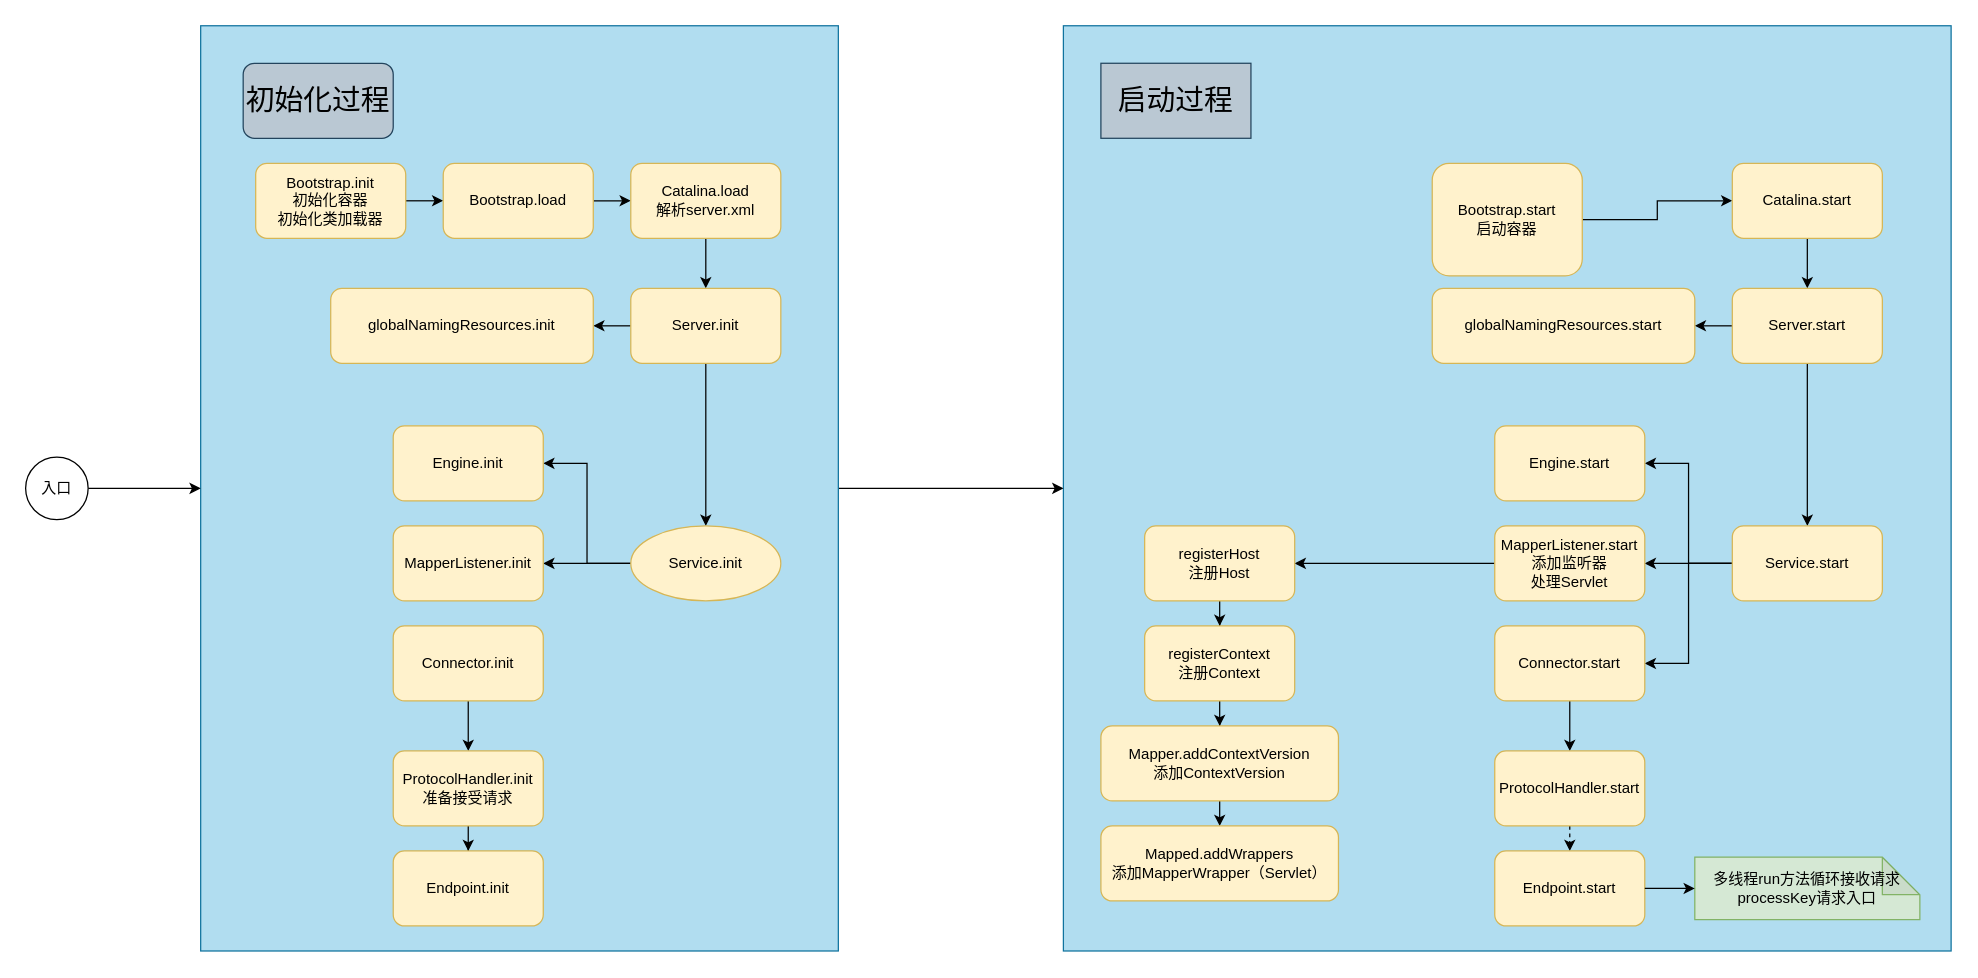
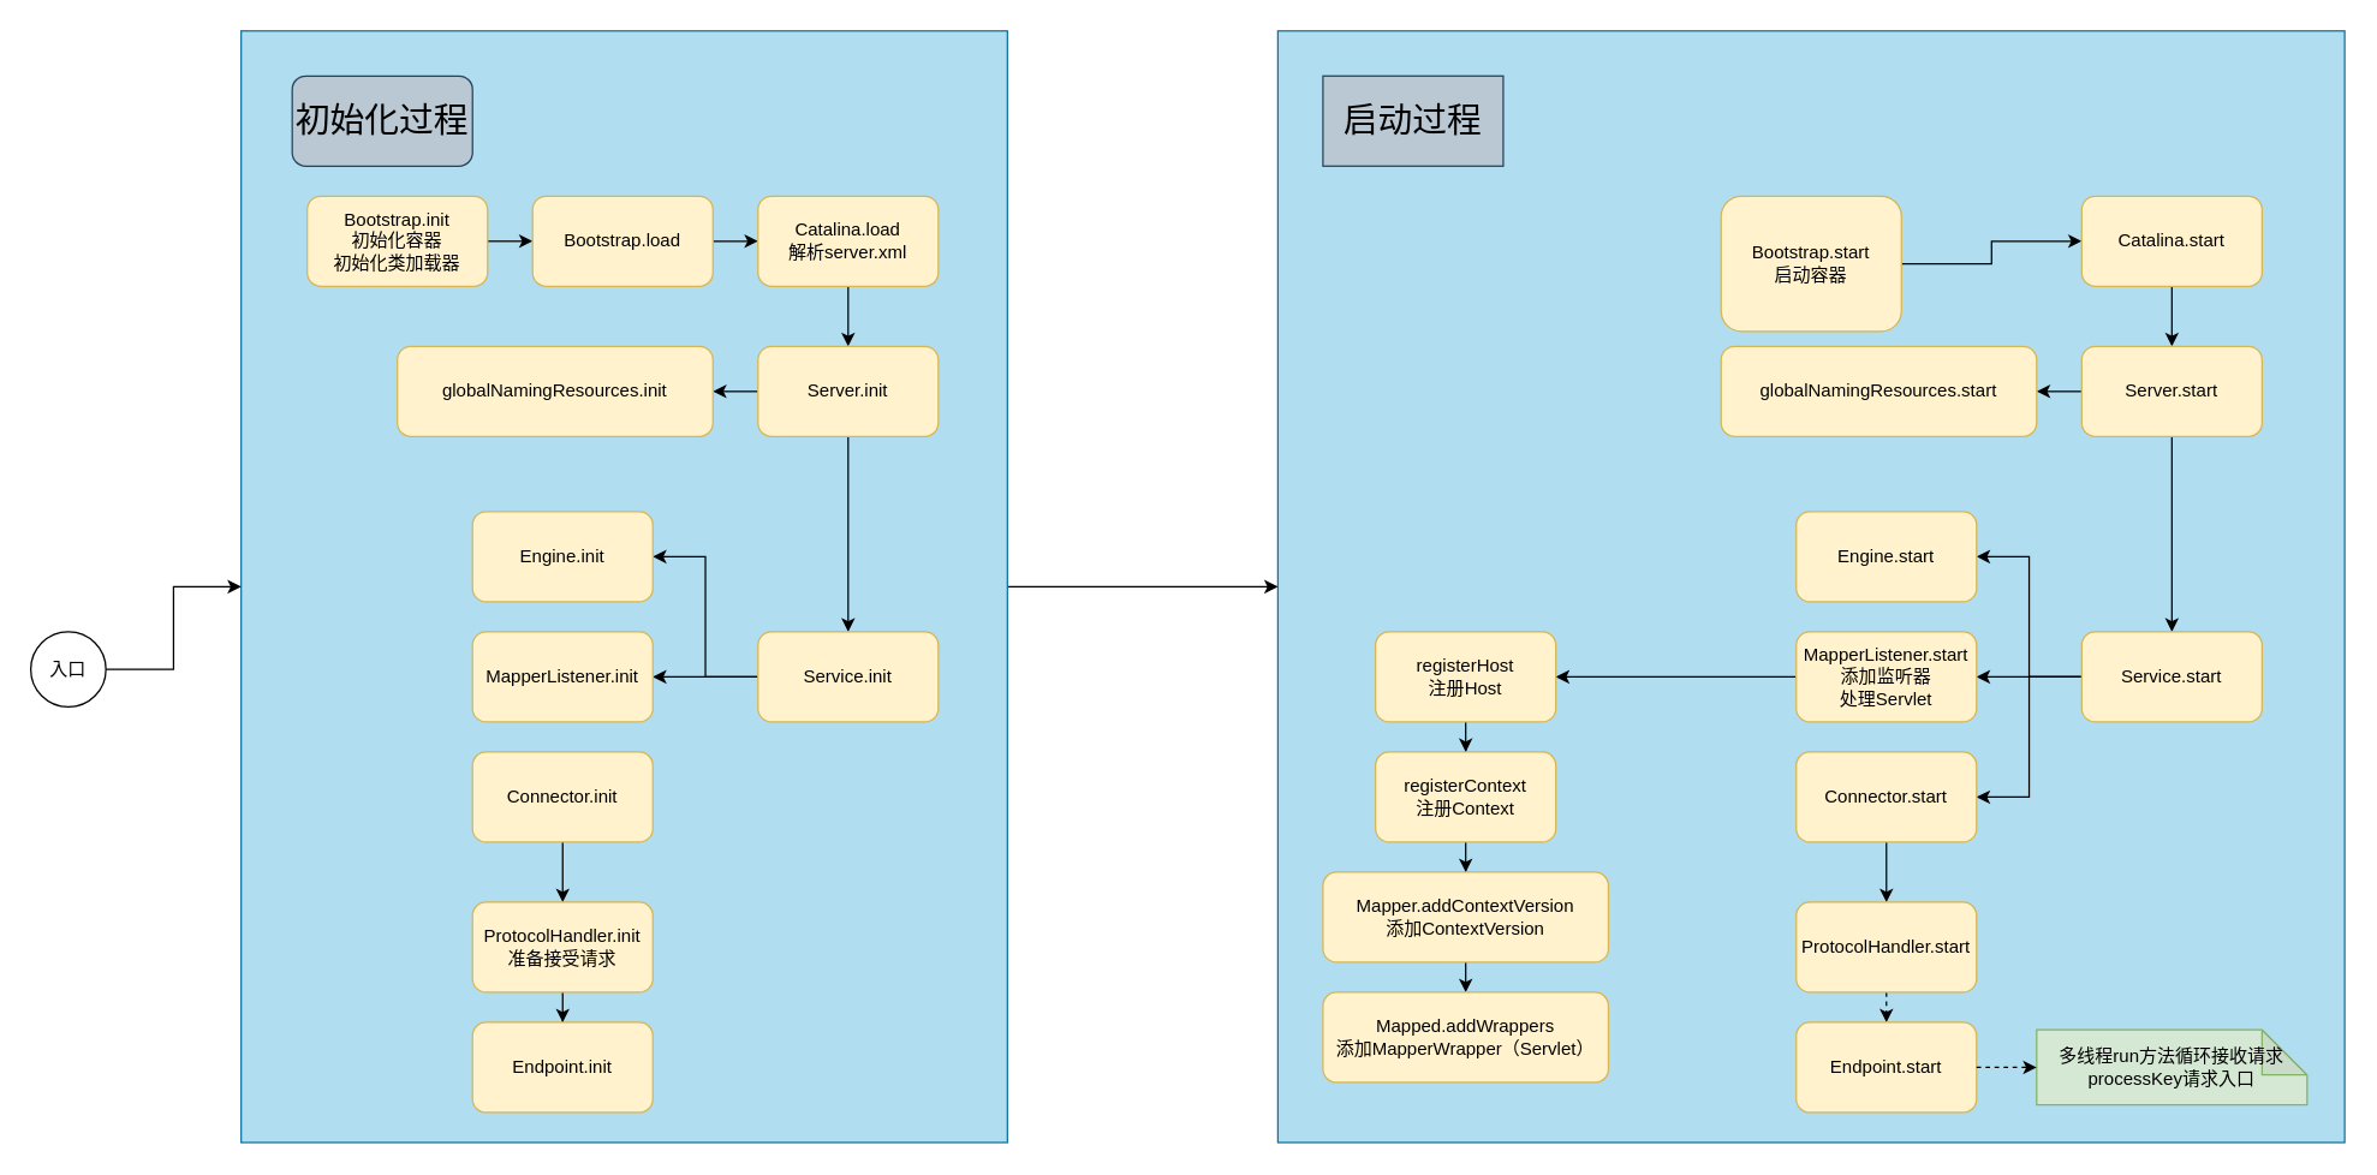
  <mxCell id="0" />
  <mxCell id="1" parent="0" />
  <mxCell id="2" value="" style="rounded=0;whiteSpace=wrap;html=1;fillColor=#b1ddf0;strokeColor=#10739e;" vertex="1" parent="1"><mxGeometry x="850" y="20" width="710" height="740" as="geometry" /></mxCell>
  <mxCell id="3" style="edgeStyle=orthogonalEdgeStyle;rounded=0;orthogonalLoop=1;jettySize=auto;html=1;exitX=1;exitY=0.5;exitDx=0;exitDy=0;" edge="1" parent="1" source="4" target="2"><mxGeometry relative="1" as="geometry" /></mxCell>
  <mxCell id="4" value="" style="rounded=0;whiteSpace=wrap;html=1;fillColor=#b1ddf0;strokeColor=#10739e;" vertex="1" parent="1"><mxGeometry x="160" y="20" width="510" height="740" as="geometry" /></mxCell>
  <mxCell id="5" style="edgeStyle=orthogonalEdgeStyle;rounded=0;orthogonalLoop=1;jettySize=auto;html=1;exitX=1;exitY=0.5;exitDx=0;exitDy=0;entryX=0;entryY=0.5;entryDx=0;entryDy=0;" edge="1" parent="1" source="6" target="4"><mxGeometry relative="1" as="geometry" /></mxCell>
- <mxCell id="6" value="入口" style="ellipse;whiteSpace=wrap;html=1;aspect=fixed;" vertex="1" parent="1"><mxGeometry x="20" y="365" width="50" height="50" as="geometry" /></mxCell>
+ <mxCell id="6" value="入口" style="ellipse;whiteSpace=wrap;html=1;aspect=fixed;" vertex="1" parent="1"><mxGeometry x="20" y="420" width="50" height="50" as="geometry" /></mxCell>
  <mxCell id="7" style="edgeStyle=orthogonalEdgeStyle;rounded=0;orthogonalLoop=1;jettySize=auto;html=1;exitX=1;exitY=0.5;exitDx=0;exitDy=0;entryX=0;entryY=0.5;entryDx=0;entryDy=0;" edge="1" parent="1" source="8" target="10"><mxGeometry relative="1" as="geometry" /></mxCell>
  <mxCell id="8" value="Bootstrap.init&lt;div&gt;初始化容器&lt;br&gt;&lt;div&gt;初始化类加载器&lt;/div&gt;&lt;/div&gt;" style="rounded=1;whiteSpace=wrap;html=1;fillColor=#fff2cc;strokeColor=#d6b656;" vertex="1" parent="1"><mxGeometry x="204" y="130" width="120" height="60" as="geometry" /></mxCell>
  <mxCell id="9" style="edgeStyle=orthogonalEdgeStyle;rounded=0;orthogonalLoop=1;jettySize=auto;html=1;exitX=1;exitY=0.5;exitDx=0;exitDy=0;" edge="1" parent="1" source="10" target="12"><mxGeometry relative="1" as="geometry" /></mxCell>
  <mxCell id="10" value="Bootstrap.load" style="rounded=1;whiteSpace=wrap;html=1;fillColor=#fff2cc;strokeColor=#d6b656;" vertex="1" parent="1"><mxGeometry x="354" y="130" width="120" height="60" as="geometry" /></mxCell>
  <mxCell id="11" style="edgeStyle=orthogonalEdgeStyle;rounded=0;orthogonalLoop=1;jettySize=auto;html=1;exitX=0.5;exitY=1;exitDx=0;exitDy=0;" edge="1" parent="1" source="12" target="15"><mxGeometry relative="1" as="geometry" /></mxCell>
  <mxCell id="12" value="Catalina.load&lt;div&gt;&lt;span style=&quot;background-color: initial;&quot;&gt;解析server.xml&lt;/span&gt;&lt;br&gt;&lt;/div&gt;" style="rounded=1;whiteSpace=wrap;html=1;fillColor=#fff2cc;strokeColor=#d6b656;" vertex="1" parent="1"><mxGeometry x="504" y="130" width="120" height="60" as="geometry" /></mxCell>
  <mxCell id="13" style="edgeStyle=orthogonalEdgeStyle;rounded=0;orthogonalLoop=1;jettySize=auto;html=1;exitX=0;exitY=0.5;exitDx=0;exitDy=0;entryX=1;entryY=0.5;entryDx=0;entryDy=0;" edge="1" parent="1" source="15" target="16"><mxGeometry relative="1" as="geometry" /></mxCell>
  <mxCell id="14" style="edgeStyle=orthogonalEdgeStyle;rounded=0;orthogonalLoop=1;jettySize=auto;html=1;exitX=0.5;exitY=1;exitDx=0;exitDy=0;entryX=0.5;entryY=0;entryDx=0;entryDy=0;" edge="1" parent="1" source="15" target="19"><mxGeometry relative="1" as="geometry" /></mxCell>
  <mxCell id="15" value="Server.init" style="rounded=1;whiteSpace=wrap;html=1;fillColor=#fff2cc;strokeColor=#d6b656;" vertex="1" parent="1"><mxGeometry x="504" y="230" width="120" height="60" as="geometry" /></mxCell>
  <mxCell id="16" value="&lt;div style=&quot;&quot;&gt;&lt;span style=&quot;background-color: initial;&quot;&gt;globalNamingResources.init&lt;/span&gt;&lt;/div&gt;" style="rounded=1;whiteSpace=wrap;html=1;fillColor=#fff2cc;strokeColor=#d6b656;align=center;" vertex="1" parent="1"><mxGeometry x="264" y="230" width="210" height="60" as="geometry" /></mxCell>
  <mxCell id="17" style="edgeStyle=orthogonalEdgeStyle;rounded=0;orthogonalLoop=1;jettySize=auto;html=1;exitX=0;exitY=0.5;exitDx=0;exitDy=0;entryX=1;entryY=0.5;entryDx=0;entryDy=0;" edge="1" parent="1" source="19"><mxGeometry relative="1" as="geometry"><mxPoint x="434" y="370" as="targetPoint" /><Array as="points"><mxPoint x="469" y="450" /><mxPoint x="469" y="370" /></Array></mxGeometry></mxCell>
  <mxCell id="18" style="edgeStyle=orthogonalEdgeStyle;rounded=0;orthogonalLoop=1;jettySize=auto;html=1;exitX=0;exitY=0.5;exitDx=0;exitDy=0;entryX=1;entryY=0.5;entryDx=0;entryDy=0;" edge="1" parent="1" source="19" target="21"><mxGeometry relative="1" as="geometry" /></mxCell>
- <mxCell id="19" value="Service.init" style="ellipse;whiteSpace=wrap;html=1;fillColor=#fff2cc;strokeColor=#d6b656;" vertex="1" parent="1"><mxGeometry x="504" y="420" width="120" height="60" as="geometry" /></mxCell>
+ <mxCell id="19" value="Service.init" style="rounded=1;whiteSpace=wrap;html=1;fillColor=#fff2cc;strokeColor=#d6b656;" vertex="1" parent="1"><mxGeometry x="504" y="420" width="120" height="60" as="geometry" /></mxCell>
  <mxCell id="20" value="Engine.init" style="rounded=1;whiteSpace=wrap;html=1;fillColor=#fff2cc;strokeColor=#d6b656;" vertex="1" parent="1"><mxGeometry x="314" y="340" width="120" height="60" as="geometry" /></mxCell>
  <mxCell id="21" value="MapperListener.init" style="rounded=1;whiteSpace=wrap;html=1;fillColor=#fff2cc;strokeColor=#d6b656;" vertex="1" parent="1"><mxGeometry x="314" y="420" width="120" height="60" as="geometry" /></mxCell>
  <mxCell id="22" style="edgeStyle=orthogonalEdgeStyle;rounded=0;orthogonalLoop=1;jettySize=auto;html=1;exitX=0.5;exitY=1;exitDx=0;exitDy=0;entryX=0.5;entryY=0;entryDx=0;entryDy=0;" edge="1" parent="1" source="23" target="25"><mxGeometry relative="1" as="geometry" /></mxCell>
  <mxCell id="23" value="Connector.init" style="rounded=1;whiteSpace=wrap;html=1;fillColor=#fff2cc;strokeColor=#d6b656;" vertex="1" parent="1"><mxGeometry x="314" y="500" width="120" height="60" as="geometry" /></mxCell>
  <mxCell id="24" style="edgeStyle=orthogonalEdgeStyle;rounded=0;orthogonalLoop=1;jettySize=auto;html=1;entryX=0.5;entryY=0;entryDx=0;entryDy=0;" edge="1" parent="1" source="25" target="26"><mxGeometry relative="1" as="geometry" /></mxCell>
  <mxCell id="25" value="ProtocolHandler.init&lt;div&gt;准备接受请求&lt;/div&gt;" style="rounded=1;whiteSpace=wrap;html=1;fillColor=#fff2cc;strokeColor=#d6b656;" vertex="1" parent="1"><mxGeometry x="314" y="600" width="120" height="60" as="geometry" /></mxCell>
  <mxCell id="26" value="Endpoint.init" style="rounded=1;whiteSpace=wrap;html=1;fillColor=#fff2cc;strokeColor=#d6b656;" vertex="1" parent="1"><mxGeometry x="314" y="680" width="120" height="60" as="geometry" /></mxCell>
  <mxCell id="27" style="edgeStyle=orthogonalEdgeStyle;rounded=0;orthogonalLoop=1;jettySize=auto;html=1;exitX=1;exitY=0.5;exitDx=0;exitDy=0;" edge="1" parent="1" source="28" target="30"><mxGeometry relative="1" as="geometry" /></mxCell>
  <mxCell id="28" value="Bootstrap.start&lt;div&gt;启动容器&lt;/div&gt;" style="rounded=1;whiteSpace=wrap;html=1;fillColor=#fff2cc;strokeColor=#d6b656;" vertex="1" parent="1"><mxGeometry x="1145" y="130" width="120" height="90" as="geometry" /></mxCell>
  <mxCell id="29" style="edgeStyle=orthogonalEdgeStyle;rounded=0;orthogonalLoop=1;jettySize=auto;html=1;exitX=0.5;exitY=1;exitDx=0;exitDy=0;" edge="1" parent="1" source="30" target="33"><mxGeometry relative="1" as="geometry" /></mxCell>
  <mxCell id="30" value="Catalina.start" style="rounded=1;whiteSpace=wrap;html=1;fillColor=#fff2cc;strokeColor=#d6b656;" vertex="1" parent="1"><mxGeometry x="1385" y="130" width="120" height="60" as="geometry" /></mxCell>
  <mxCell id="31" style="edgeStyle=orthogonalEdgeStyle;rounded=0;orthogonalLoop=1;jettySize=auto;html=1;exitX=0;exitY=0.5;exitDx=0;exitDy=0;entryX=1;entryY=0.5;entryDx=0;entryDy=0;" edge="1" parent="1" source="33" target="34"><mxGeometry relative="1" as="geometry" /></mxCell>
  <mxCell id="32" style="edgeStyle=orthogonalEdgeStyle;rounded=0;orthogonalLoop=1;jettySize=auto;html=1;exitX=0.5;exitY=1;exitDx=0;exitDy=0;entryX=0.5;entryY=0;entryDx=0;entryDy=0;" edge="1" parent="1" source="33" target="38"><mxGeometry relative="1" as="geometry" /></mxCell>
  <mxCell id="33" value="Server.start" style="rounded=1;whiteSpace=wrap;html=1;fillColor=#fff2cc;strokeColor=#d6b656;" vertex="1" parent="1"><mxGeometry x="1385" y="230" width="120" height="60" as="geometry" /></mxCell>
  <mxCell id="34" value="&lt;div style=&quot;&quot;&gt;&lt;span style=&quot;background-color: initial;&quot;&gt;globalNamingResources.start&lt;/span&gt;&lt;/div&gt;" style="rounded=1;whiteSpace=wrap;html=1;fillColor=#fff2cc;strokeColor=#d6b656;align=center;" vertex="1" parent="1"><mxGeometry x="1145" y="230" width="210" height="60" as="geometry" /></mxCell>
  <mxCell id="35" style="edgeStyle=orthogonalEdgeStyle;rounded=0;orthogonalLoop=1;jettySize=auto;html=1;exitX=0;exitY=0.5;exitDx=0;exitDy=0;entryX=1;entryY=0.5;entryDx=0;entryDy=0;" edge="1" parent="1" source="38"><mxGeometry relative="1" as="geometry"><mxPoint x="1315" y="370" as="targetPoint" /><Array as="points"><mxPoint x="1350" y="450" /><mxPoint x="1350" y="370" /></Array></mxGeometry></mxCell>
  <mxCell id="36" style="edgeStyle=orthogonalEdgeStyle;rounded=0;orthogonalLoop=1;jettySize=auto;html=1;exitX=0;exitY=0.5;exitDx=0;exitDy=0;entryX=1;entryY=0.5;entryDx=0;entryDy=0;" edge="1" parent="1" source="38" target="41"><mxGeometry relative="1" as="geometry" /></mxCell>
  <mxCell id="37" style="edgeStyle=orthogonalEdgeStyle;rounded=0;orthogonalLoop=1;jettySize=auto;html=1;exitX=0;exitY=0.5;exitDx=0;exitDy=0;entryX=1;entryY=0.5;entryDx=0;entryDy=0;" edge="1" parent="1" source="38" target="43"><mxGeometry relative="1" as="geometry" /></mxCell>
  <mxCell id="38" value="Service.start" style="rounded=1;whiteSpace=wrap;html=1;fillColor=#fff2cc;strokeColor=#d6b656;" vertex="1" parent="1"><mxGeometry x="1385" y="420" width="120" height="60" as="geometry" /></mxCell>
  <mxCell id="39" value="Engine.start" style="rounded=1;whiteSpace=wrap;html=1;fillColor=#fff2cc;strokeColor=#d6b656;" vertex="1" parent="1"><mxGeometry x="1195" y="340" width="120" height="60" as="geometry" /></mxCell>
  <mxCell id="40" style="edgeStyle=orthogonalEdgeStyle;rounded=0;orthogonalLoop=1;jettySize=auto;html=1;exitX=0;exitY=0.5;exitDx=0;exitDy=0;entryX=1;entryY=0.5;entryDx=0;entryDy=0;" edge="1" parent="1" source="41" target="50"><mxGeometry relative="1" as="geometry" /></mxCell>
  <mxCell id="41" value="MapperListener.start&lt;div&gt;添加监听器&lt;/div&gt;&lt;div&gt;处理Servlet&lt;/div&gt;" style="rounded=1;whiteSpace=wrap;html=1;fillColor=#fff2cc;strokeColor=#d6b656;" vertex="1" parent="1"><mxGeometry x="1195" y="420" width="120" height="60" as="geometry" /></mxCell>
  <mxCell id="42" style="edgeStyle=orthogonalEdgeStyle;rounded=0;orthogonalLoop=1;jettySize=auto;html=1;exitX=0.5;exitY=1;exitDx=0;exitDy=0;" edge="1" parent="1" source="43" target="45"><mxGeometry relative="1" as="geometry" /></mxCell>
  <mxCell id="43" value="Connector.start" style="rounded=1;whiteSpace=wrap;html=1;fillColor=#fff2cc;strokeColor=#d6b656;" vertex="1" parent="1"><mxGeometry x="1195" y="500" width="120" height="60" as="geometry" /></mxCell>
  <mxCell id="44" style="edgeStyle=orthogonalEdgeStyle;rounded=0;orthogonalLoop=1;jettySize=auto;html=1;exitX=0.5;exitY=1;exitDx=0;exitDy=0;entryX=0.5;entryY=0;entryDx=0;entryDy=0;dashed=1;" edge="1" parent="1" source="45" target="46"><mxGeometry relative="1" as="geometry" /></mxCell>
  <mxCell id="45" value="ProtocolHandler.start" style="rounded=1;whiteSpace=wrap;html=1;fillColor=#fff2cc;strokeColor=#d6b656;" vertex="1" parent="1"><mxGeometry x="1195" y="600" width="120" height="60" as="geometry" /></mxCell>
  <mxCell id="46" value="Endpoint.start" style="rounded=1;whiteSpace=wrap;html=1;fillColor=#fff2cc;strokeColor=#d6b656;" vertex="1" parent="1"><mxGeometry x="1195" y="680" width="120" height="60" as="geometry" /></mxCell>
  <mxCell id="47" value="&lt;span style=&quot;background-color: initial;&quot;&gt;多线程run方法循环接收请求&lt;/span&gt;&lt;div&gt;&lt;span style=&quot;background-color: initial;&quot;&gt;processKey请求入口&lt;br&gt;&lt;/span&gt;&lt;/div&gt;" style="shape=note;whiteSpace=wrap;html=1;backgroundOutline=1;darkOpacity=0.05;fillColor=#d5e8d4;strokeColor=#82b366;" vertex="1" parent="1"><mxGeometry x="1355" y="685" width="180" height="50" as="geometry" /></mxCell>
- <mxCell id="48" style="edgeStyle=orthogonalEdgeStyle;rounded=0;orthogonalLoop=1;jettySize=auto;html=1;entryX=0;entryY=0.5;entryDx=0;entryDy=0;entryPerimeter=0;" edge="1" parent="1" source="46" target="47"><mxGeometry relative="1" as="geometry" /></mxCell>
+ <mxCell id="48" style="edgeStyle=orthogonalEdgeStyle;rounded=0;orthogonalLoop=1;jettySize=auto;html=1;entryX=0;entryY=0.5;entryDx=0;entryDy=0;entryPerimeter=0;dashed=1;" edge="1" parent="1" source="46" target="47"><mxGeometry relative="1" as="geometry" /></mxCell>
  <mxCell id="49" style="edgeStyle=orthogonalEdgeStyle;rounded=0;orthogonalLoop=1;jettySize=auto;html=1;exitX=0.5;exitY=1;exitDx=0;exitDy=0;" edge="1" parent="1" source="50" target="52"><mxGeometry relative="1" as="geometry" /></mxCell>
  <mxCell id="50" value="registerHost&lt;div&gt;注册Host&lt;/div&gt;" style="rounded=1;whiteSpace=wrap;html=1;fillColor=#fff2cc;strokeColor=#d6b656;" vertex="1" parent="1"><mxGeometry x="915" y="420" width="120" height="60" as="geometry" /></mxCell>
  <mxCell id="51" style="edgeStyle=orthogonalEdgeStyle;rounded=0;orthogonalLoop=1;jettySize=auto;html=1;exitX=0.5;exitY=1;exitDx=0;exitDy=0;" edge="1" parent="1" source="52" target="54"><mxGeometry relative="1" as="geometry" /></mxCell>
  <mxCell id="52" value="&lt;div&gt;registerContext&lt;/div&gt;&lt;div&gt;注册&lt;span style=&quot;background-color: initial;&quot;&gt;Context&lt;/span&gt;&lt;/div&gt;" style="rounded=1;whiteSpace=wrap;html=1;fillColor=#fff2cc;strokeColor=#d6b656;" vertex="1" parent="1"><mxGeometry x="915" y="500" width="120" height="60" as="geometry" /></mxCell>
  <mxCell id="53" style="edgeStyle=orthogonalEdgeStyle;rounded=0;orthogonalLoop=1;jettySize=auto;html=1;exitX=0.5;exitY=1;exitDx=0;exitDy=0;entryX=0.5;entryY=0;entryDx=0;entryDy=0;" edge="1" parent="1" source="54" target="55"><mxGeometry relative="1" as="geometry" /></mxCell>
  <mxCell id="54" value="Mapper.addContextVersion&lt;div&gt;添加ContextVersion&lt;/div&gt;" style="rounded=1;whiteSpace=wrap;html=1;fillColor=#fff2cc;strokeColor=#d6b656;" vertex="1" parent="1"><mxGeometry x="880" y="580" width="190" height="60" as="geometry" /></mxCell>
  <mxCell id="55" value="Mapped.addWrappers&lt;div&gt;添加MapperWrapper（Servlet）&lt;/div&gt;" style="rounded=1;whiteSpace=wrap;html=1;fillColor=#fff2cc;strokeColor=#d6b656;" vertex="1" parent="1"><mxGeometry x="880" y="660" width="190" height="60" as="geometry" /></mxCell>
  <mxCell id="56" value="&lt;font style=&quot;font-size: 23px;&quot;&gt;初始化过程&lt;/font&gt;" style="rounded=1;whiteSpace=wrap;html=1;fillColor=#bac8d3;strokeColor=#23445d;" vertex="1" parent="1"><mxGeometry x="194" y="50" width="120" height="60" as="geometry" /></mxCell>
  <mxCell id="57" value="&lt;font style=&quot;font-size: 23px;&quot;&gt;启动过程&lt;/font&gt;" style="whiteSpace=wrap;html=1;fillColor=#bac8d3;strokeColor=#23445d;rounded=0;" vertex="1" parent="1"><mxGeometry x="880" y="50" width="120" height="60" as="geometry" /></mxCell>
